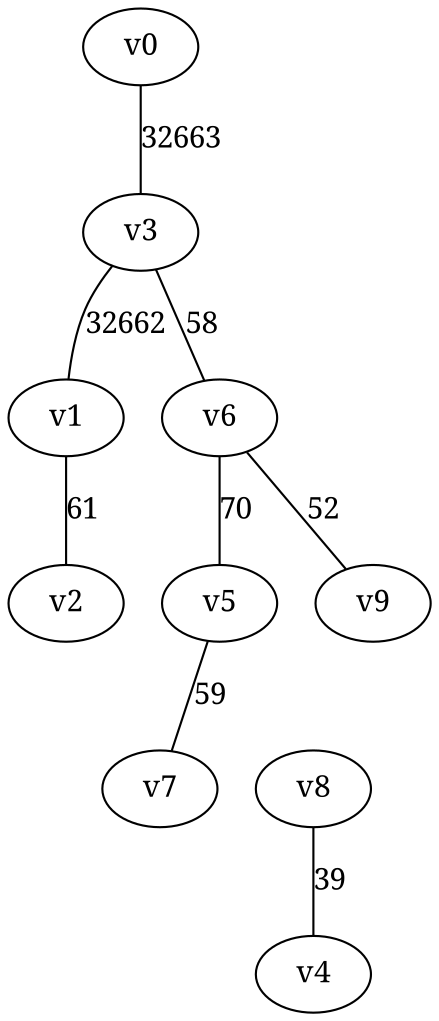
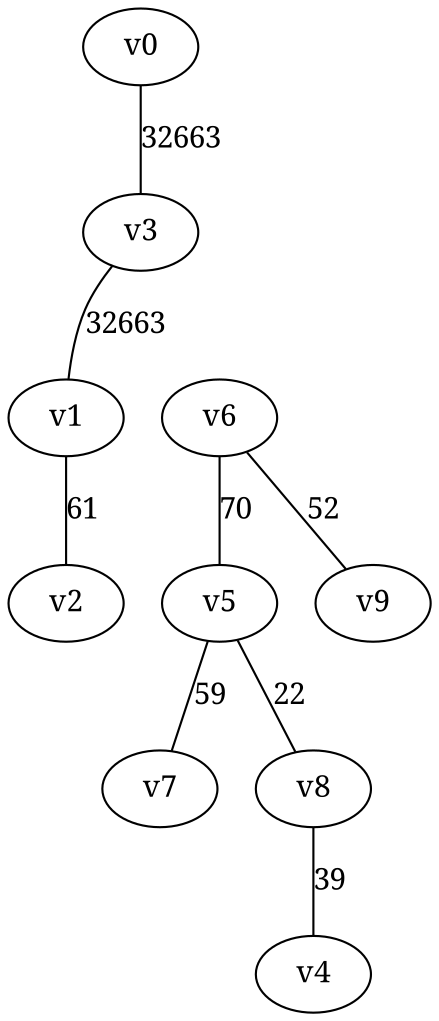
  graph {
    fontname="Noto Serif"
    node [fontname="Noto Serif"]
    edge [fontname="Noto Serif"]
    v3
    v1
    v6
    v2
    v5
    v9
    v0
    v7
    v8
    v4
-   v3 -- v1 [label=32662]
-   v3 -- v6 [label=58]
+   v3 -- v1 [label=32663]
    v1 -- v2 [label=61]
    v6 -- v5 [label=70]
    v6 -- v9 [label=52]
    v5 -- v7 [label=59]
+   v5 -- v8 [label=22]
    v0 -- v3 [label=32663]
    v8 -- v4 [label=39]
  }
